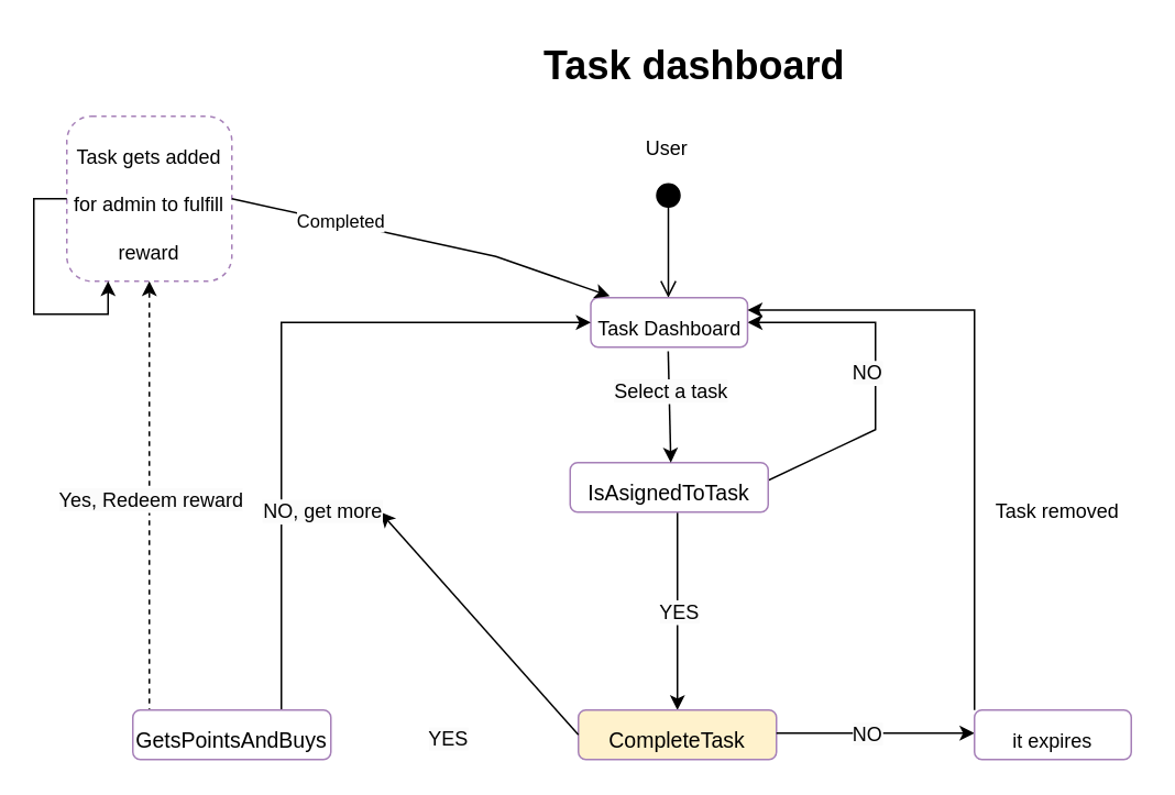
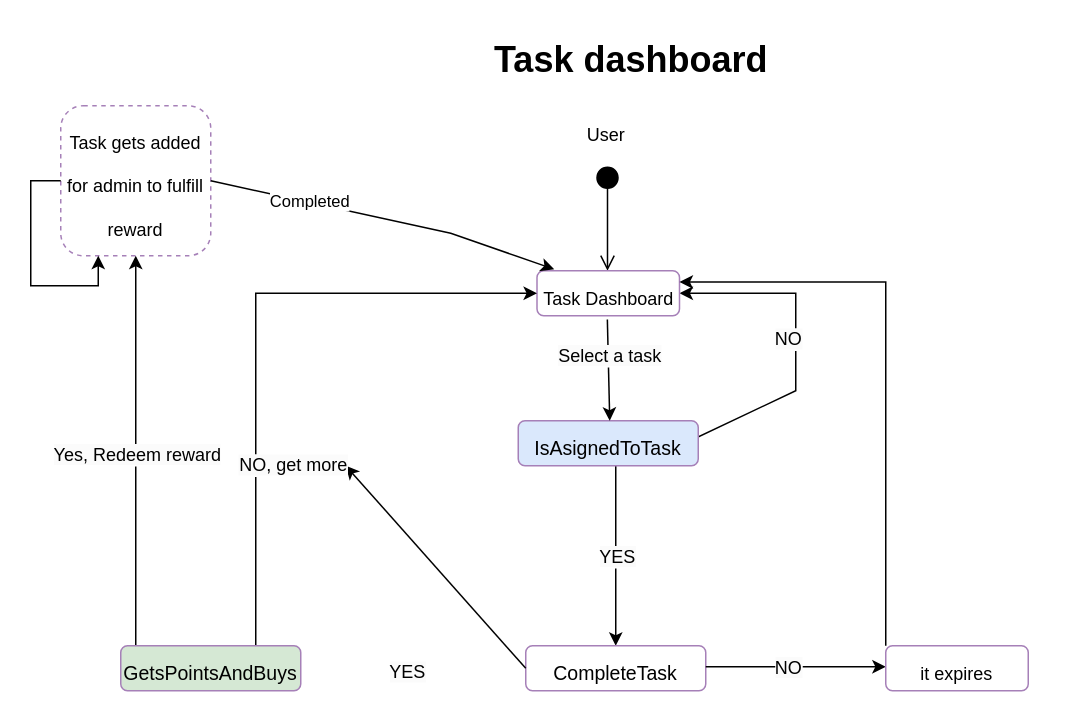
  <mxCell id="0" />
  <mxCell id="1" parent="0" />
  <mxCell id="2" value="&lt;b&gt;Task dashboard&lt;/b&gt;" style="text;html=1;align=center;verticalAlign=middle;resizable=0;points=[];autosize=1;strokeColor=none;fillColor=none;fontSize=24;" parent="1" vertex="1"><mxGeometry x="315" y="20" width="210" height="40" as="geometry" /></mxCell>
  <mxCell id="3" value="&lt;font style=&quot;font-size: 12px;&quot;&gt;Task gets added for admin to fulfill reward&lt;/font&gt;" style="rounded=1;whiteSpace=wrap;html=1;shadow=0;strokeColor=#A680B8;fontSize=24;fillColor=#FFFFFF;dashed=1;" parent="1" vertex="1"><mxGeometry x="40" y="70" width="100" height="100" as="geometry" /></mxCell>
  <mxCell id="4" value="" style="endArrow=classic;html=1;rounded=0;fontSize=12;" parent="1" edge="1"><mxGeometry x="-1" y="-70" width="50" height="50" relative="1" as="geometry"><mxPoint x="410" y="310" as="sourcePoint" /><mxPoint x="410" y="430" as="targetPoint" /><Array as="points"><mxPoint x="410" y="350" /><mxPoint x="410" y="380" /><mxPoint x="410" y="420" /></Array><mxPoint x="65" y="-70" as="offset" /></mxGeometry></mxCell>
  <mxCell id="5" value="" style="endArrow=classic;html=1;rounded=0;fontSize=12;entryX=1;entryY=0.5;entryDx=0;entryDy=0;" parent="1" target="10" edge="1"><mxGeometry x="-1" y="-82" width="50" height="50" relative="1" as="geometry"><mxPoint x="445.5" y="300" as="sourcePoint" /><mxPoint x="520" y="180" as="targetPoint" /><Array as="points"><mxPoint x="530" y="260" /><mxPoint x="530" y="195" /></Array><mxPoint x="64" y="-79" as="offset" /></mxGeometry></mxCell>
  <mxCell id="6" value="" style="html=1;verticalAlign=bottom;startArrow=circle;startFill=1;endArrow=open;startSize=6;endSize=8;rounded=0;fontSize=24;" parent="1" edge="1"><mxGeometry x="-1" y="45" width="80" relative="1" as="geometry"><mxPoint x="404.5" y="110" as="sourcePoint" /><mxPoint x="404.5" y="180" as="targetPoint" /><mxPoint x="-25" y="-40" as="offset" /></mxGeometry></mxCell>
  <mxCell id="7" value="&lt;span style=&quot;background-color: rgb(251, 251, 251);&quot;&gt;YES&lt;/span&gt;" style="edgeLabel;html=1;align=center;verticalAlign=middle;resizable=0;points=[];fontSize=12;" parent="1" vertex="1" connectable="0"><mxGeometry x="410" y="370" as="geometry" /></mxCell>
- <mxCell id="8" value="&lt;font style=&quot;font-size: 13px;&quot;&gt;IsAsignedToTask&lt;/font&gt;" style="rounded=1;whiteSpace=wrap;html=1;shadow=0;strokeColor=#A680B8;fontSize=24;fillColor=#FFFFFF;" parent="1" vertex="1"><mxGeometry x="345" y="280" width="120" height="30" as="geometry" /></mxCell>
+ <mxCell id="8" value="&lt;font style=&quot;font-size: 13px;&quot;&gt;IsAsignedToTask&lt;/font&gt;" style="rounded=1;whiteSpace=wrap;html=1;shadow=0;strokeColor=#A680B8;fontSize=24;fillColor=#dae8fc;" parent="1" vertex="1"><mxGeometry x="345" y="280" width="120" height="30" as="geometry" /></mxCell>
  <mxCell id="9" value="&lt;span style=&quot;background-color: rgb(251, 251, 251);&quot;&gt;NO&lt;/span&gt;" style="edgeLabel;html=1;align=center;verticalAlign=middle;resizable=0;points=[];fontSize=12;" parent="1" vertex="1" connectable="0"><mxGeometry x="525" y="230" as="geometry"><mxPoint x="-1" y="-5" as="offset" /></mxGeometry></mxCell>
  <mxCell id="10" value="&lt;font style=&quot;font-size: 12px;&quot;&gt;Task Dashboard&lt;/font&gt;" style="rounded=1;whiteSpace=wrap;html=1;shadow=0;strokeColor=#A680B8;fontSize=24;fillColor=#FFFFFF;" parent="1" vertex="1"><mxGeometry x="357.5" y="180" width="95" height="30" as="geometry" /></mxCell>
  <mxCell id="11" value="" style="endArrow=classic;html=1;rounded=0;fontSize=12;exitX=0.5;exitY=1;exitDx=0;exitDy=0;" parent="1" edge="1"><mxGeometry width="50" height="50" relative="1" as="geometry"><mxPoint x="404.4" y="212.5" as="sourcePoint" /><mxPoint x="406" y="280" as="targetPoint" /></mxGeometry></mxCell>
  <mxCell id="12" value="&lt;span style=&quot;background-color: rgb(251, 251, 251);&quot;&gt;Select a task&lt;/span&gt;" style="edgeLabel;html=1;align=center;verticalAlign=middle;resizable=0;points=[];fontSize=12;" parent="11" vertex="1" connectable="0"><mxGeometry x="-0.28" y="1" relative="1" as="geometry"><mxPoint as="offset" /></mxGeometry></mxCell>
- <mxCell id="13" value="&lt;font style=&quot;font-size: 13px;&quot;&gt;CompleteTask&lt;/font&gt;" style="rounded=1;whiteSpace=wrap;html=1;shadow=0;strokeColor=#A680B8;fontSize=24;fillColor=#fff2cc;" parent="1" vertex="1"><mxGeometry x="350" y="430" width="120" height="30" as="geometry" /></mxCell>
+ <mxCell id="13" value="&lt;font style=&quot;font-size: 13px;&quot;&gt;CompleteTask&lt;/font&gt;" style="rounded=1;whiteSpace=wrap;html=1;shadow=0;strokeColor=#A680B8;fontSize=24;fillColor=#FFFFFF;" parent="1" vertex="1"><mxGeometry x="350" y="430" width="120" height="30" as="geometry" /></mxCell>
  <mxCell id="14" value="" style="endArrow=classic;html=1;rounded=0;fontSize=12;exitX=0;exitY=0.5;exitDx=0;exitDy=0;" parent="1" source="13" target="23" edge="1"><mxGeometry x="-0.567" y="-90" width="50" height="50" relative="1" as="geometry"><mxPoint x="280" y="377.5" as="sourcePoint" /><mxPoint x="281.2" y="512.5" as="targetPoint" /><mxPoint as="offset" /></mxGeometry></mxCell>
  <mxCell id="15" value="" style="endArrow=classic;html=1;rounded=0;fontSize=12;exitX=0.5;exitY=1;exitDx=0;exitDy=0;" parent="1" edge="1"><mxGeometry width="50" height="50" relative="1" as="geometry"><mxPoint x="470" y="444" as="sourcePoint" /><mxPoint x="590" y="444" as="targetPoint" /></mxGeometry></mxCell>
  <mxCell id="16" value="&lt;span style=&quot;background-color: rgb(251, 251, 251);&quot;&gt;NO&lt;/span&gt;" style="edgeLabel;html=1;align=center;verticalAlign=middle;resizable=0;points=[];fontSize=12;" parent="1" vertex="1" connectable="0"><mxGeometry x="560" y="445" as="geometry"><mxPoint x="-36" y="-1" as="offset" /></mxGeometry></mxCell>
  <mxCell id="17" style="edgeStyle=orthogonalEdgeStyle;rounded=0;orthogonalLoop=1;jettySize=auto;html=1;entryX=1;entryY=0.25;entryDx=0;entryDy=0;" edge="1" parent="1" source="18" target="10"><mxGeometry relative="1" as="geometry"><Array as="points"><mxPoint x="590" y="188" /></Array></mxGeometry></mxCell>
  <mxCell id="18" value="&lt;font style=&quot;font-size: 12px;&quot;&gt;it expires&lt;/font&gt;" style="rounded=1;whiteSpace=wrap;html=1;shadow=0;strokeColor=#A680B8;fontSize=24;fillColor=#FFFFFF;" parent="1" vertex="1"><mxGeometry x="590" y="430" width="95" height="30" as="geometry" /></mxCell>
  <mxCell id="19" value="&lt;span style=&quot;background-color: rgb(251, 251, 251);&quot;&gt;YES&lt;/span&gt;" style="edgeLabel;html=1;align=center;verticalAlign=middle;resizable=0;points=[];fontSize=12;" parent="1" vertex="1" connectable="0"><mxGeometry x="200" y="440" as="geometry"><mxPoint x="70" y="7" as="offset" /></mxGeometry></mxCell>
- <mxCell id="20" style="edgeStyle=orthogonalEdgeStyle;rounded=0;orthogonalLoop=1;jettySize=auto;html=1;exitX=0.25;exitY=0;exitDx=0;exitDy=0;fontSize=13;entryX=0.5;entryY=1;entryDx=0;entryDy=0;dashed=1;" parent="1" source="22" target="3" edge="1"><mxGeometry relative="1" as="geometry"><mxPoint x="110" y="290" as="targetPoint" /><Array as="points"><mxPoint x="90" y="430" /></Array></mxGeometry></mxCell>
+ <mxCell id="20" style="edgeStyle=orthogonalEdgeStyle;rounded=0;orthogonalLoop=1;jettySize=auto;html=1;exitX=0.25;exitY=0;exitDx=0;exitDy=0;fontSize=13;entryX=0.5;entryY=1;entryDx=0;entryDy=0;" parent="1" source="22" target="3" edge="1"><mxGeometry relative="1" as="geometry"><mxPoint x="110" y="290" as="targetPoint" /><Array as="points"><mxPoint x="90" y="430" /></Array></mxGeometry></mxCell>
  <mxCell id="21" style="edgeStyle=orthogonalEdgeStyle;rounded=0;orthogonalLoop=1;jettySize=auto;html=1;exitX=0.75;exitY=0;exitDx=0;exitDy=0;fontSize=13;entryX=0;entryY=0.5;entryDx=0;entryDy=0;" parent="1" source="22" target="10" edge="1"><mxGeometry relative="1" as="geometry"><mxPoint x="300" y="190" as="targetPoint" /><Array as="points"><mxPoint x="170" y="195" /></Array></mxGeometry></mxCell>
- <mxCell id="22" value="&lt;font style=&quot;font-size: 13px;&quot;&gt;GetsPointsAndBuys&lt;/font&gt;" style="rounded=1;whiteSpace=wrap;html=1;shadow=0;strokeColor=#A680B8;fontSize=24;fillColor=#FFFFFF;" parent="1" vertex="1"><mxGeometry x="80" y="430" width="120" height="30" as="geometry" /></mxCell>
+ <mxCell id="22" value="&lt;font style=&quot;font-size: 13px;&quot;&gt;GetsPointsAndBuys&lt;/font&gt;" style="rounded=1;whiteSpace=wrap;html=1;shadow=0;strokeColor=#A680B8;fontSize=24;fillColor=#d5e8d4;" parent="1" vertex="1"><mxGeometry x="80" y="430" width="120" height="30" as="geometry" /></mxCell>
  <mxCell id="23" value="&lt;span style=&quot;background-color: rgb(251, 251, 251);&quot;&gt;NO, get more&lt;/span&gt;" style="edgeLabel;html=1;align=center;verticalAlign=middle;resizable=0;points=[];fontSize=12;" parent="1" vertex="1" connectable="0"><mxGeometry x="230" y="310" as="geometry"><mxPoint x="-36" y="-1" as="offset" /></mxGeometry></mxCell>
  <mxCell id="24" value="" style="endArrow=classic;html=1;rounded=0;fontSize=12;exitX=1;exitY=0.5;exitDx=0;exitDy=0;entryX=0.121;entryY=-0.033;entryDx=0;entryDy=0;entryPerimeter=0;" parent="1" source="3" target="10" edge="1"><mxGeometry width="50" height="50" relative="1" as="geometry"><mxPoint x="190" y="160" as="sourcePoint" /><mxPoint x="370" y="150" as="targetPoint" /><Array as="points"><mxPoint x="300" y="155" /></Array></mxGeometry></mxCell>
  <mxCell id="25" value="Completed" style="edgeLabel;html=1;align=center;verticalAlign=middle;resizable=0;points=[];" vertex="1" connectable="0" parent="24"><mxGeometry x="-0.431" y="1" relative="1" as="geometry"><mxPoint as="offset" /></mxGeometry></mxCell>
  <mxCell id="26" value="&lt;span style=&quot;background-color: rgb(251, 251, 251);&quot;&gt;Yes, Redeem reward&lt;/span&gt;" style="edgeLabel;html=1;align=center;verticalAlign=middle;resizable=0;points=[];fontSize=12;" parent="1" vertex="1" connectable="0"><mxGeometry x="20" y="295" as="geometry"><mxPoint x="70" y="7" as="offset" /></mxGeometry></mxCell>
  <mxCell id="27" value="User&amp;nbsp;" style="text;html=1;align=center;verticalAlign=middle;resizable=0;points=[];autosize=1;strokeColor=none;fillColor=none;" vertex="1" parent="1"><mxGeometry x="380" y="75" width="50" height="30" as="geometry" /></mxCell>
- <mxCell id="28" value="Task removed" style="text;html=1;align=center;verticalAlign=middle;resizable=0;points=[];autosize=1;strokeColor=none;fillColor=none;" vertex="1" parent="1"><mxGeometry x="590" y="295" width="100" height="30" as="geometry" /></mxCell>
  <mxCell id="29" style="edgeStyle=orthogonalEdgeStyle;rounded=0;orthogonalLoop=1;jettySize=auto;html=1;exitX=0;exitY=0.5;exitDx=0;exitDy=0;entryX=0.25;entryY=1;entryDx=0;entryDy=0;" edge="1" parent="1" source="3" target="3"><mxGeometry relative="1" as="geometry" /></mxCell>
